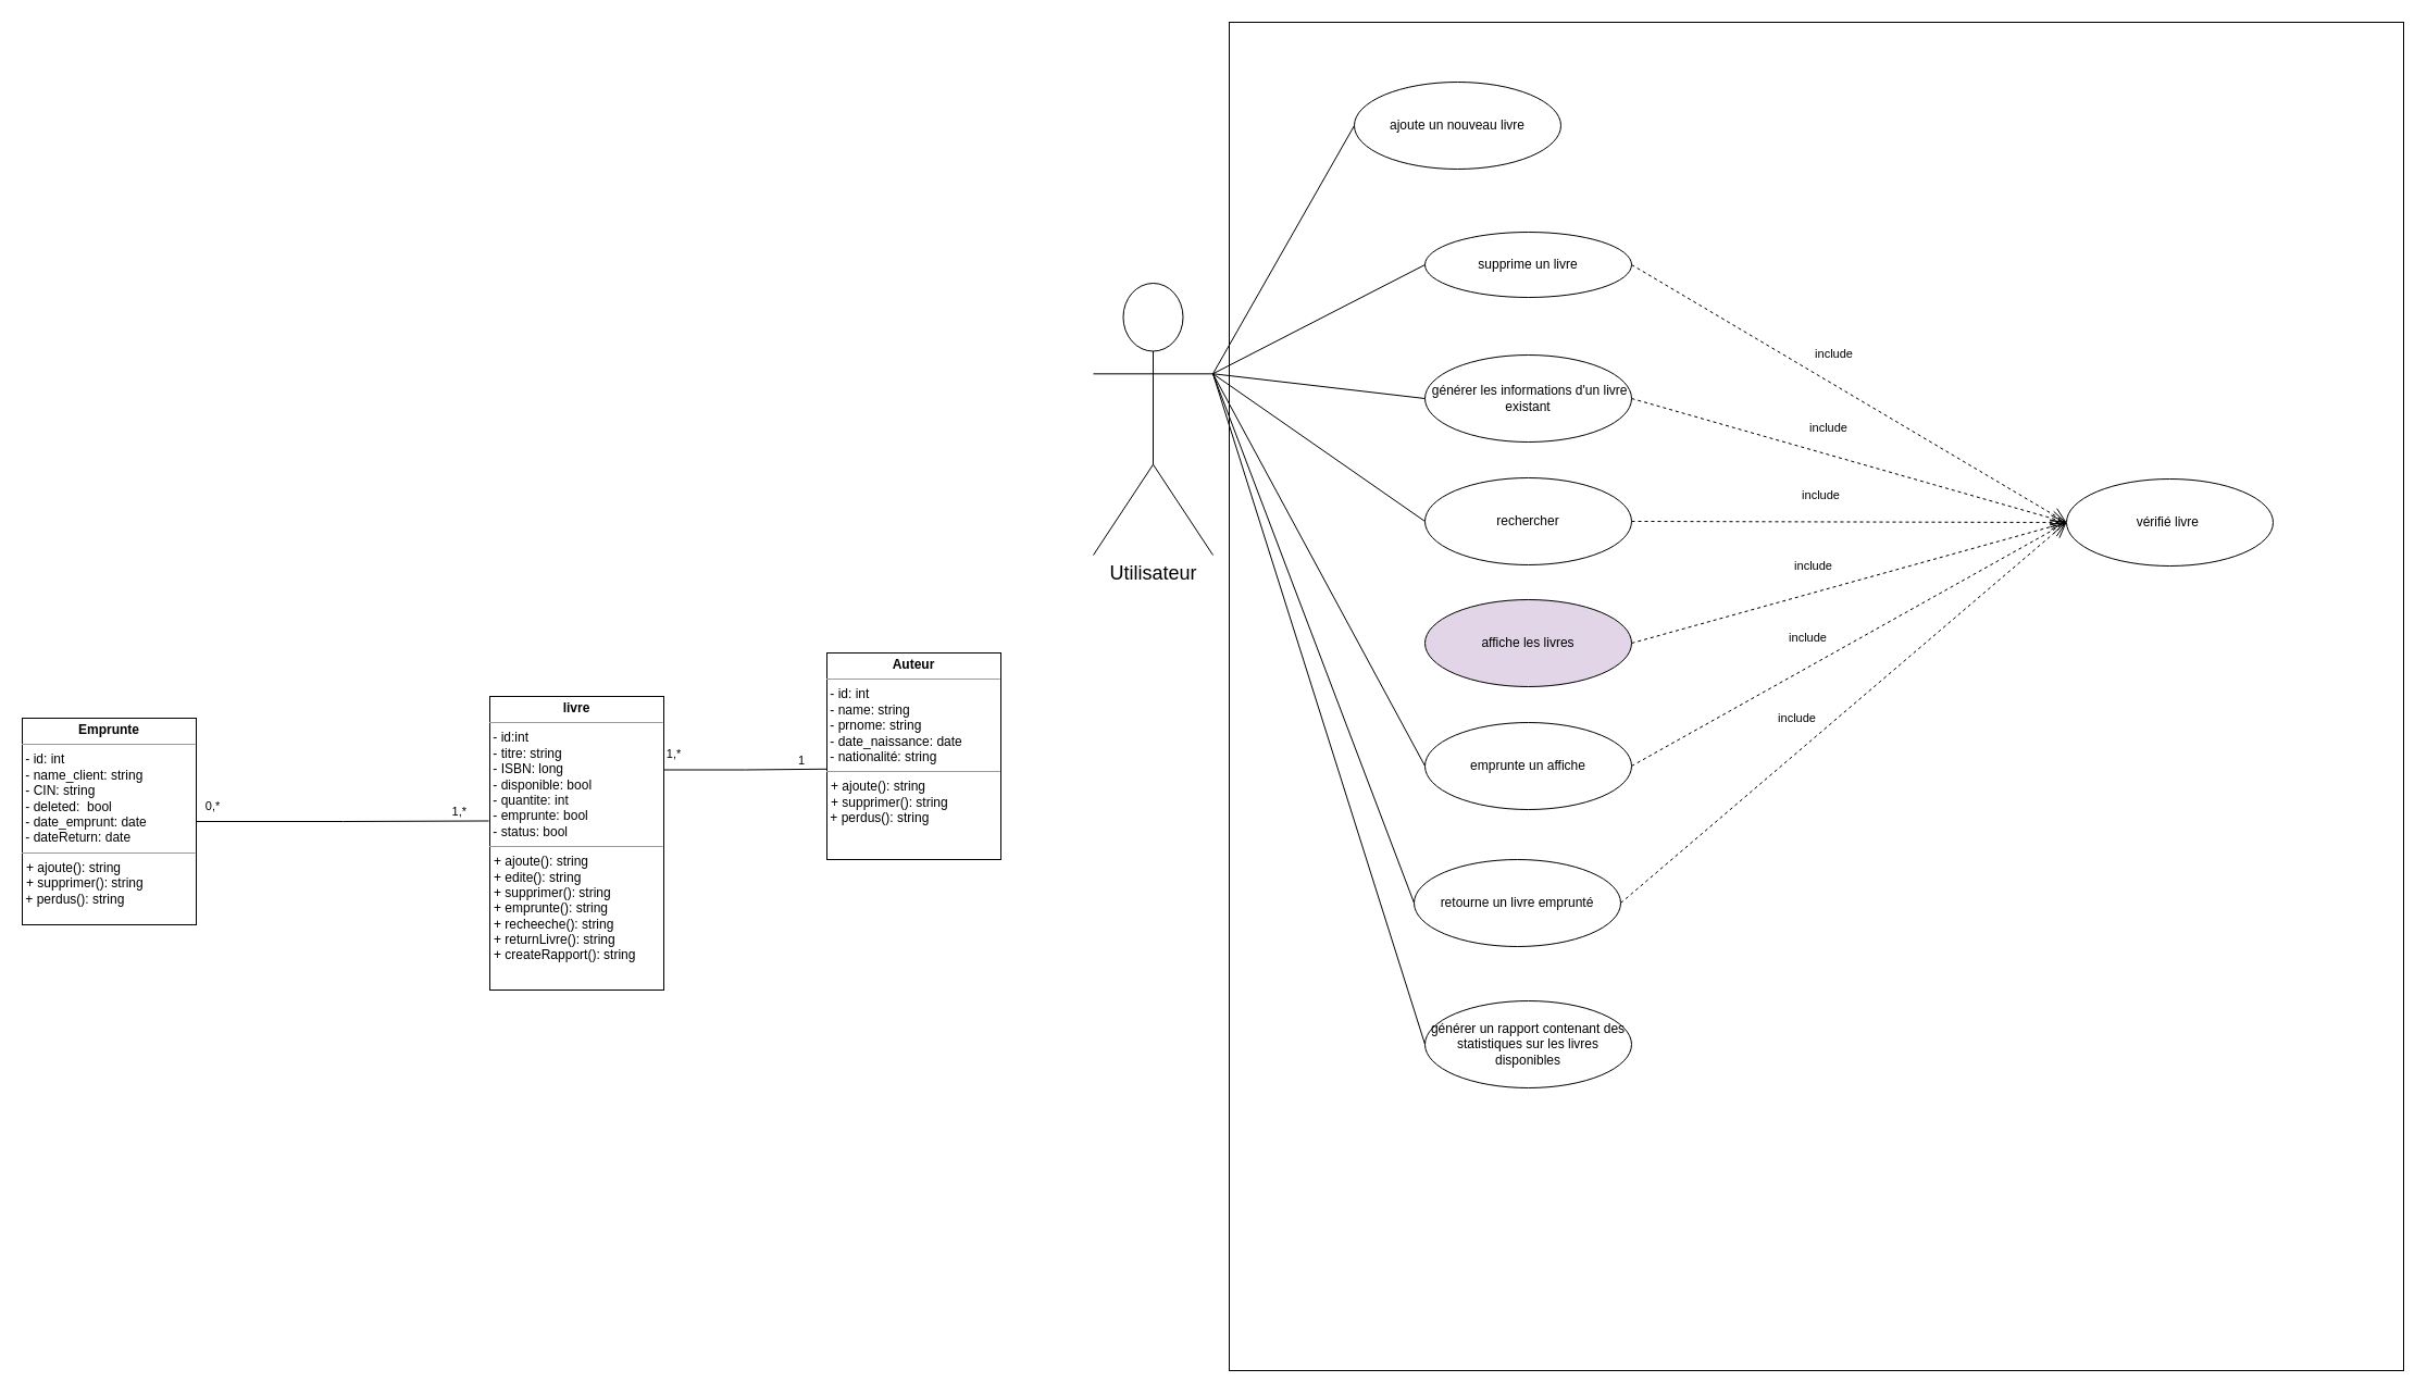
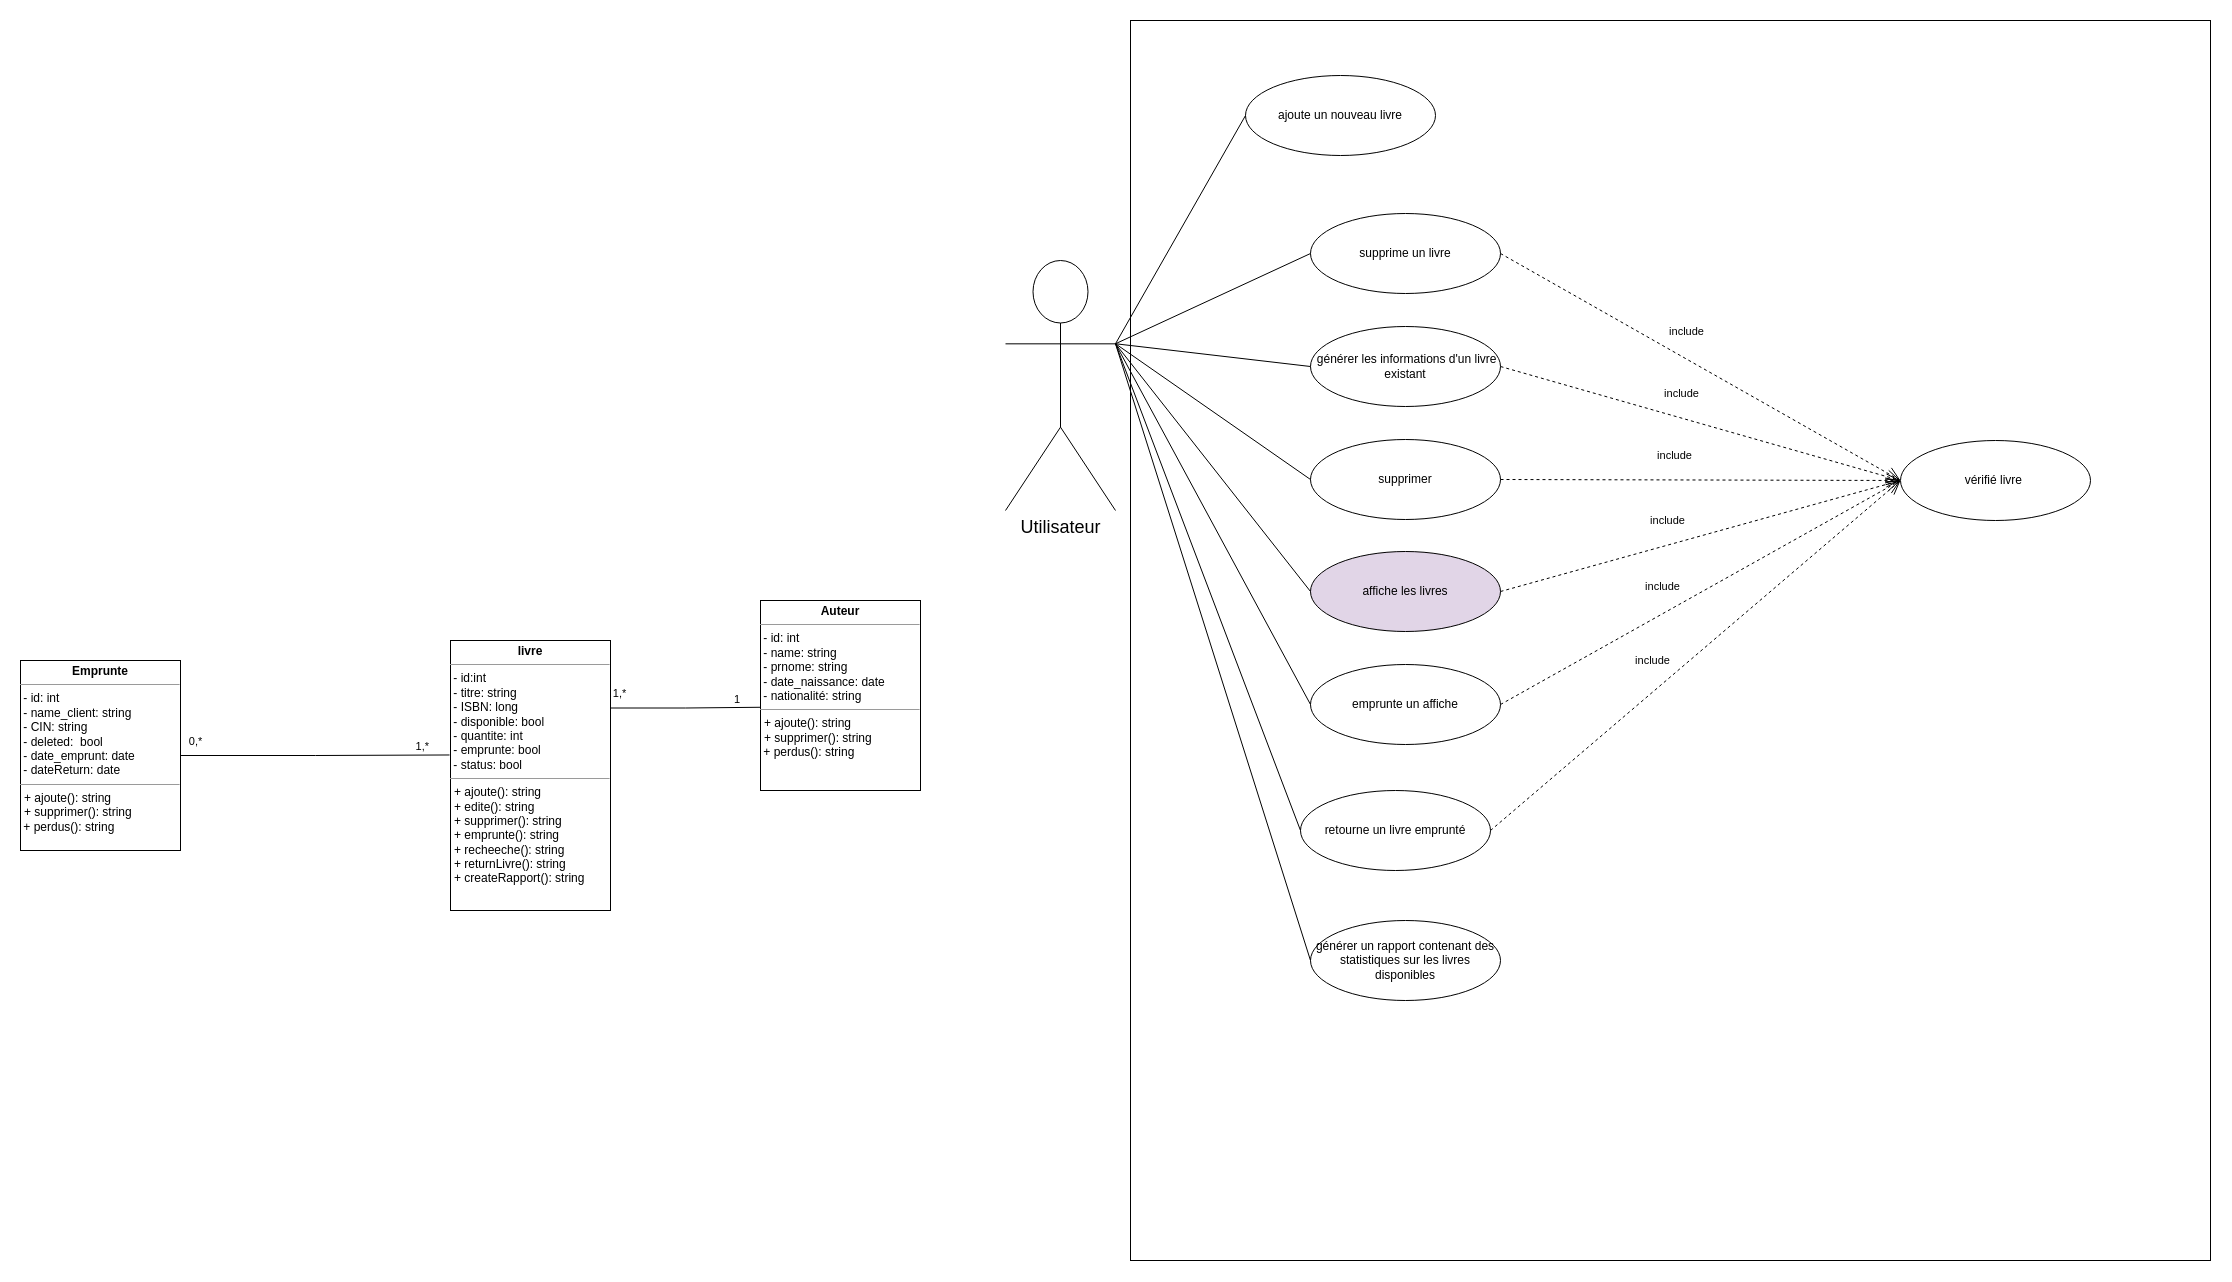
  <mxCell id="0" />
  <mxCell id="1" parent="0" />
  <mxCell id="2" value="&lt;p style=&quot;margin:0px;margin-top:4px;text-align:center;&quot;&gt;&lt;b&gt;livre&lt;/b&gt;&lt;/p&gt;&lt;hr size=&quot;1&quot;&gt;&lt;p style=&quot;margin:0px;margin-left:4px;&quot;&gt;&lt;/p&gt;&amp;nbsp;- id:int&amp;nbsp;&lt;br&gt;&amp;nbsp;- titre: string&lt;br&gt;&amp;nbsp;- ISBN: long&lt;br&gt;&amp;nbsp;- disponible: bool&lt;br&gt;&amp;nbsp;- quantite: int&lt;br&gt;&amp;nbsp;- emprunte: bool&lt;br&gt;&amp;nbsp;- status: bool&lt;br&gt;&lt;span id=&quot;docs-internal-guid-11c1d972-7fff-43f4-3b42-d1f922a2a3e9&quot;&gt;&lt;/span&gt;&lt;hr size=&quot;1&quot;&gt;&lt;p style=&quot;margin:0px;margin-left:4px;&quot;&gt;+ ajoute(): string&lt;/p&gt;&lt;p style=&quot;margin:0px;margin-left:4px;&quot;&gt;+ edite(): string&lt;/p&gt;&lt;p style=&quot;margin:0px;margin-left:4px;&quot;&gt;+ supprimer(): string&lt;/p&gt;&lt;p style=&quot;margin:0px;margin-left:4px;&quot;&gt;+ emprunte(): string&lt;/p&gt;&lt;p style=&quot;margin:0px;margin-left:4px;&quot;&gt;+ recheeche(): string&lt;/p&gt;&lt;p style=&quot;margin:0px;margin-left:4px;&quot;&gt;+ returnLivre(): string&amp;nbsp;&lt;/p&gt;&lt;p style=&quot;margin:0px;margin-left:4px;&quot;&gt;+ createRapport(): string&amp;nbsp;&lt;/p&gt;" style="verticalAlign=top;align=left;overflow=fill;fontSize=12;fontFamily=Helvetica;html=1;whiteSpace=wrap;" vertex="1" parent="1"><mxGeometry x="450" y="640" width="160" height="270" as="geometry" /></mxCell>
  <mxCell id="3" value="&lt;p style=&quot;margin:0px;margin-top:4px;text-align:center;&quot;&gt;&lt;b&gt;Emprunte&lt;/b&gt;&lt;/p&gt;&lt;hr size=&quot;1&quot;&gt;&lt;p style=&quot;margin:0px;margin-left:4px;&quot;&gt;&lt;/p&gt;&amp;nbsp;- id: int&lt;br&gt;&amp;nbsp;- name_client: string&lt;br&gt;&amp;nbsp;- CIN: string&lt;br&gt;&amp;nbsp;- deleted:&amp;nbsp; bool&lt;br&gt;&amp;nbsp;- date_emprunt&lt;span style=&quot;background-color: initial;&quot;&gt;: date&lt;/span&gt;&lt;br&gt;&amp;nbsp;-&amp;nbsp;dateReturn&lt;span style=&quot;background-color: initial;&quot;&gt;: date&lt;/span&gt;&lt;br&gt;&lt;span id=&quot;docs-internal-guid-11c1d972-7fff-43f4-3b42-d1f922a2a3e9&quot;&gt;&lt;/span&gt;&lt;hr size=&quot;1&quot;&gt;&lt;p style=&quot;margin:0px;margin-left:4px;&quot;&gt;+ ajoute(): string&lt;/p&gt;&lt;p style=&quot;margin:0px;margin-left:4px;&quot;&gt;+ supprimer(): string&lt;/p&gt;&amp;nbsp;+ perdus(): string&amp;nbsp;" style="verticalAlign=top;align=left;overflow=fill;fontSize=12;fontFamily=Helvetica;html=1;whiteSpace=wrap;" vertex="1" parent="1"><mxGeometry x="20" y="660" width="160" height="190" as="geometry" /></mxCell>
  <mxCell id="4" value="" style="endArrow=none;html=1;edgeStyle=orthogonalEdgeStyle;rounded=0;entryX=-0.006;entryY=0.424;entryDx=0;entryDy=0;entryPerimeter=0;exitX=1;exitY=0.5;exitDx=0;exitDy=0;" edge="1" parent="1" source="3" target="2"><mxGeometry relative="1" as="geometry"><mxPoint x="140" y="740" as="sourcePoint" /><mxPoint x="350" y="660" as="targetPoint" /></mxGeometry></mxCell>
  <mxCell id="5" value="1,*" style="edgeLabel;resizable=0;html=1;align=right;verticalAlign=bottom;" connectable="0" vertex="1" parent="4"><mxGeometry x="1" relative="1" as="geometry"><mxPoint x="-20" as="offset" /></mxGeometry></mxCell>
  <mxCell id="6" value="0,*" style="edgeLabel;html=1;align=center;verticalAlign=middle;resizable=0;points=[];" vertex="1" connectable="0" parent="4"><mxGeometry x="-0.893" relative="1" as="geometry"><mxPoint y="-15" as="offset" /></mxGeometry></mxCell>
  <mxCell id="7" value="" style="html=1;whiteSpace=wrap;movable=0;resizable=0;rotatable=0;deletable=0;editable=0;locked=1;connectable=0;" vertex="1" parent="1"><mxGeometry x="1130" width="1080" height="1240" as="geometry" y="20" /></mxCell>
  <mxCell id="8" value="&lt;font style=&quot;font-size: 18px;&quot;&gt;Utilisateur&lt;/font&gt;" style="shape=umlActor;verticalLabelPosition=bottom;verticalAlign=top;html=1;outlineConnect=0;" vertex="1" parent="1"><mxGeometry x="1005" y="260" width="110" height="250" as="geometry" /></mxCell>
- <mxCell id="9" value=" supprime un livre" style="ellipse;whiteSpace=wrap;html=1;flipH=0;flipV=1;" vertex="1" parent="1"><mxGeometry x="1310" y="213" width="190" height="60" as="geometry" /></mxCell>
+ <mxCell id="9" value=" supprime un livre" style="ellipse;whiteSpace=wrap;html=1;flipH=0;flipV=1;" vertex="1" parent="1"><mxGeometry x="1310" y="213" width="190" height="80" as="geometry" /></mxCell>
  <mxCell id="10" value="ajoute un nouveau livre" style="ellipse;whiteSpace=wrap;html=1;flipH=0;flipV=1;" vertex="1" parent="1"><mxGeometry x="1245" y="75" width="190" height="80" as="geometry" /></mxCell>
  <mxCell id="11" value="&amp;nbsp;générer les informations d'un livre existant" style="ellipse;whiteSpace=wrap;html=1;flipH=0;flipV=1;" vertex="1" parent="1"><mxGeometry x="1310" y="326" width="190" height="80" as="geometry" /></mxCell>
  <mxCell id="12" value="vérifié livre&amp;nbsp;" style="ellipse;whiteSpace=wrap;html=1;" vertex="1" parent="1"><mxGeometry x="1900" y="440" width="190" height="80" as="geometry" /></mxCell>
  <mxCell id="13" value="" style="endArrow=none;html=1;rounded=0;exitX=1;exitY=0.333;exitDx=0;exitDy=0;exitPerimeter=0;entryX=0;entryY=0.5;entryDx=0;entryDy=0;" edge="1" parent="1" source="8" target="10"><mxGeometry width="50" height="50" relative="1" as="geometry"><mxPoint x="1150" y="390" as="sourcePoint" /><mxPoint x="1200" y="340" as="targetPoint" /></mxGeometry></mxCell>
  <mxCell id="14" value="" style="endArrow=none;html=1;rounded=0;exitX=1;exitY=0.333;exitDx=0;exitDy=0;exitPerimeter=0;entryX=0;entryY=0.5;entryDx=0;entryDy=0;" edge="1" parent="1" source="8" target="9"><mxGeometry width="50" height="50" relative="1" as="geometry"><mxPoint x="1080" y="353" as="sourcePoint" /><mxPoint x="1320" y="150" as="targetPoint" /></mxGeometry></mxCell>
  <mxCell id="15" value="" style="endArrow=none;html=1;rounded=0;exitX=1;exitY=0.333;exitDx=0;exitDy=0;exitPerimeter=0;entryX=0;entryY=0.5;entryDx=0;entryDy=0;" edge="1" parent="1" source="8" target="11"><mxGeometry width="50" height="50" relative="1" as="geometry"><mxPoint x="1090" y="363" as="sourcePoint" /><mxPoint x="1330" y="160" as="targetPoint" /></mxGeometry></mxCell>
- <mxCell id="16" value="rechercher" style="ellipse;whiteSpace=wrap;html=1;flipH=0;flipV=1;" vertex="1" parent="1"><mxGeometry x="1310" y="439" width="190" height="80" as="geometry" /></mxCell>
+ <mxCell id="16" value="supprimer" style="ellipse;whiteSpace=wrap;html=1;flipH=0;flipV=1;" vertex="1" parent="1"><mxGeometry x="1310" y="439" width="190" height="80" as="geometry" /></mxCell>
  <mxCell id="17" value="générer un rapport contenant des statistiques sur les livres disponibles" style="ellipse;whiteSpace=wrap;html=1;flipH=0;flipV=1;" vertex="1" parent="1"><mxGeometry x="1310" y="920" width="190" height="80" as="geometry" /></mxCell>
  <mxCell id="18" value="" style="endArrow=none;html=1;rounded=0;exitX=1;exitY=0.333;exitDx=0;exitDy=0;exitPerimeter=0;entryX=0;entryY=0.5;entryDx=0;entryDy=0;" edge="1" parent="1" source="8" target="16"><mxGeometry width="50" height="50" relative="1" as="geometry"><mxPoint x="1080" y="353" as="sourcePoint" /><mxPoint x="1320" y="380" as="targetPoint" /></mxGeometry></mxCell>
  <mxCell id="19" value="" style="endArrow=none;html=1;rounded=0;exitX=1;exitY=0.333;exitDx=0;exitDy=0;exitPerimeter=0;entryX=0;entryY=0.5;entryDx=0;entryDy=0;" edge="1" parent="1" source="8" target="17"><mxGeometry width="50" height="50" relative="1" as="geometry"><mxPoint x="1090" y="363" as="sourcePoint" /><mxPoint x="1330" y="390" as="targetPoint" /></mxGeometry></mxCell>
  <mxCell id="20" value="include" style="endArrow=open;endSize=12;dashed=1;html=1;rounded=0;exitX=1;exitY=0.5;exitDx=0;exitDy=0;entryX=0;entryY=0.5;entryDx=0;entryDy=0;" edge="1" parent="1" source="11" target="12"><mxGeometry x="-0.131" y="24" width="160" relative="1" as="geometry"><mxPoint x="1510" y="260" as="sourcePoint" /><mxPoint x="1640" y="260" as="targetPoint" /><Array as="points" /><mxPoint as="offset" /></mxGeometry></mxCell>
  <mxCell id="21" value="include" style="endArrow=open;endSize=12;dashed=1;html=1;rounded=0;exitX=1;exitY=0.5;exitDx=0;exitDy=0;entryX=0;entryY=0.5;entryDx=0;entryDy=0;" edge="1" parent="1" source="9" target="12"><mxGeometry x="-0.131" y="24" width="160" relative="1" as="geometry"><mxPoint x="1510" y="380" as="sourcePoint" /><mxPoint x="1620" y="300" as="targetPoint" /><Array as="points" /><mxPoint as="offset" /></mxGeometry></mxCell>
  <mxCell id="22" value="include" style="endArrow=open;endSize=12;dashed=1;html=1;rounded=0;exitX=1;exitY=0.5;exitDx=0;exitDy=0;entryX=0;entryY=0.5;entryDx=0;entryDy=0;" edge="1" parent="1" source="16" target="12"><mxGeometry x="-0.131" y="24" width="160" relative="1" as="geometry"><mxPoint x="1520" y="390" as="sourcePoint" /><mxPoint x="1630" y="310" as="targetPoint" /><Array as="points" /><mxPoint as="offset" /></mxGeometry></mxCell>
  <mxCell id="23" value="emprunte un affiche" style="ellipse;whiteSpace=wrap;html=1;flipH=0;flipV=1;" vertex="1" parent="1"><mxGeometry x="1310" y="664" width="190" height="80" as="geometry" /></mxCell>
  <mxCell id="24" value="retourne un livre emprunté" style="ellipse;whiteSpace=wrap;html=1;flipH=0;flipV=1;" vertex="1" parent="1"><mxGeometry x="1300" y="790" width="190" height="80" as="geometry" /></mxCell>
  <mxCell id="25" value="include" style="endArrow=open;endSize=12;dashed=1;html=1;rounded=0;exitX=1;exitY=0.5;exitDx=0;exitDy=0;entryX=0;entryY=0.5;entryDx=0;entryDy=0;" edge="1" parent="1" source="23" target="12"><mxGeometry x="-0.131" y="24" width="160" relative="1" as="geometry"><mxPoint x="1510" y="500" as="sourcePoint" /><mxPoint x="1860" y="380" as="targetPoint" /><Array as="points" /><mxPoint as="offset" /></mxGeometry></mxCell>
  <mxCell id="26" value="include" style="endArrow=open;endSize=12;dashed=1;html=1;rounded=0;exitX=1;exitY=0.5;exitDx=0;exitDy=0;entryX=0;entryY=0.5;entryDx=0;entryDy=0;" edge="1" parent="1" source="24" target="12"><mxGeometry x="-0.131" y="24" width="160" relative="1" as="geometry"><mxPoint x="1520" y="510" as="sourcePoint" /><mxPoint x="1870" y="390" as="targetPoint" /><Array as="points" /><mxPoint as="offset" /></mxGeometry></mxCell>
  <mxCell id="27" value="" style="endArrow=none;html=1;rounded=0;exitX=1;exitY=0.333;exitDx=0;exitDy=0;exitPerimeter=0;entryX=0;entryY=0.5;entryDx=0;entryDy=0;" edge="1" parent="1" source="8" target="23"><mxGeometry width="50" height="50" relative="1" as="geometry"><mxPoint x="1080" y="353" as="sourcePoint" /><mxPoint x="1320" y="500" as="targetPoint" /></mxGeometry></mxCell>
  <mxCell id="28" value="" style="endArrow=none;html=1;rounded=0;exitX=1;exitY=0.333;exitDx=0;exitDy=0;exitPerimeter=0;entryX=0;entryY=0.5;entryDx=0;entryDy=0;" edge="1" parent="1" source="8" target="24"><mxGeometry width="50" height="50" relative="1" as="geometry"><mxPoint x="1090" y="363" as="sourcePoint" /><mxPoint x="1330" y="510" as="targetPoint" /></mxGeometry></mxCell>
  <mxCell id="29" value="affiche les livres" style="ellipse;whiteSpace=wrap;html=1;flipH=0;flipV=1;fillColor=#e1d5e7;" vertex="1" parent="1"><mxGeometry x="1310" y="551" width="190" height="80" as="geometry" /></mxCell>
+ <mxCell id="30" value="" style="endArrow=none;html=1;rounded=0;exitX=1;exitY=0.333;exitDx=0;exitDy=0;exitPerimeter=0;entryX=0;entryY=0.5;entryDx=0;entryDy=0;" edge="1" parent="1" source="8" target="29"><mxGeometry width="50" height="50" relative="1" as="geometry"><mxPoint x="1080" y="353" as="sourcePoint" /><mxPoint x="1320" y="495" as="targetPoint" /></mxGeometry></mxCell>
  <mxCell id="31" value="include" style="endArrow=open;endSize=12;dashed=1;html=1;rounded=0;exitX=1;exitY=0.5;exitDx=0;exitDy=0;entryX=0;entryY=0.5;entryDx=0;entryDy=0;" edge="1" parent="1" source="29" target="12"><mxGeometry x="-0.131" y="24" width="160" relative="1" as="geometry"><mxPoint x="1510" y="495" as="sourcePoint" /><mxPoint x="1910" y="490" as="targetPoint" /><Array as="points" /><mxPoint as="offset" /></mxGeometry></mxCell>
  <mxCell id="32" value="&lt;p style=&quot;margin:0px;margin-top:4px;text-align:center;&quot;&gt;&lt;b&gt;Auteur&lt;/b&gt;&lt;/p&gt;&lt;hr size=&quot;1&quot;&gt;&lt;p style=&quot;margin:0px;margin-left:4px;&quot;&gt;&lt;/p&gt;&amp;nbsp;- id: int&lt;br&gt;&amp;nbsp;- name: string&lt;br&gt;&amp;nbsp;- prnome: string&lt;br&gt;&amp;nbsp;- date_naissance: date&lt;br&gt;&amp;nbsp;- nationalité: string&lt;br&gt;&lt;span id=&quot;docs-internal-guid-11c1d972-7fff-43f4-3b42-d1f922a2a3e9&quot;&gt;&lt;/span&gt;&lt;hr size=&quot;1&quot;&gt;&lt;p style=&quot;margin:0px;margin-left:4px;&quot;&gt;+ ajoute(): string&lt;/p&gt;&lt;p style=&quot;margin:0px;margin-left:4px;&quot;&gt;+ supprimer(): string&lt;/p&gt;&amp;nbsp;+ perdus(): string&amp;nbsp;" style="verticalAlign=top;align=left;overflow=fill;fontSize=12;fontFamily=Helvetica;html=1;whiteSpace=wrap;" vertex="1" parent="1"><mxGeometry x="760" y="600" width="160" height="190" as="geometry" /></mxCell>
  <mxCell id="33" value="" style="endArrow=none;html=1;edgeStyle=orthogonalEdgeStyle;rounded=0;entryX=-0.001;entryY=0.562;entryDx=0;entryDy=0;entryPerimeter=0;exitX=1;exitY=0.25;exitDx=0;exitDy=0;" edge="1" parent="1" source="2" target="32"><mxGeometry relative="1" as="geometry"><mxPoint x="190" y="765" as="sourcePoint" /><mxPoint x="459" y="764" as="targetPoint" /></mxGeometry></mxCell>
  <mxCell id="34" value="1" style="edgeLabel;resizable=0;html=1;align=right;verticalAlign=bottom;" connectable="0" vertex="1" parent="33"><mxGeometry x="1" relative="1" as="geometry"><mxPoint x="-20" as="offset" /></mxGeometry></mxCell>
  <mxCell id="35" value="1,*" style="edgeLabel;html=1;align=center;verticalAlign=middle;resizable=0;points=[];" vertex="1" connectable="0" parent="33"><mxGeometry x="-0.893" relative="1" as="geometry"><mxPoint y="-15" as="offset" /></mxGeometry></mxCell>
